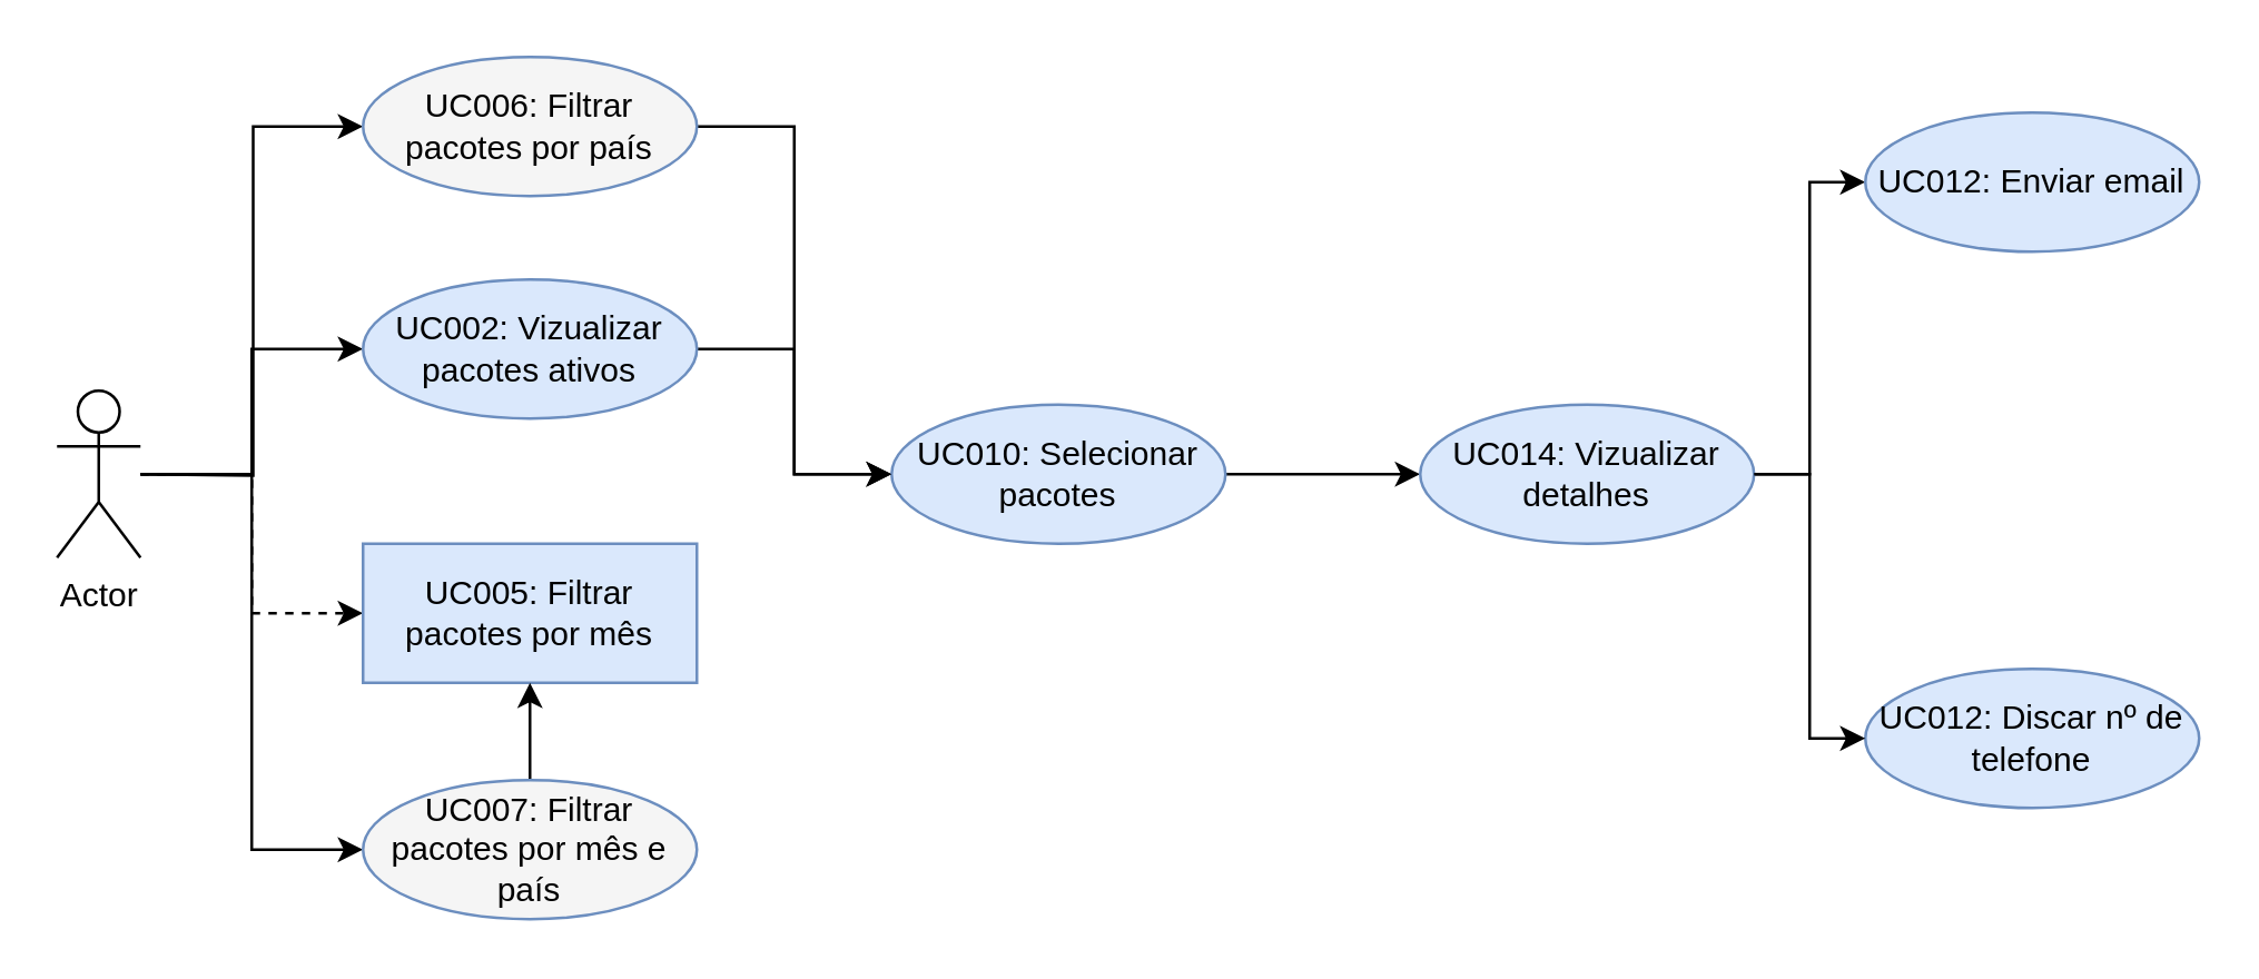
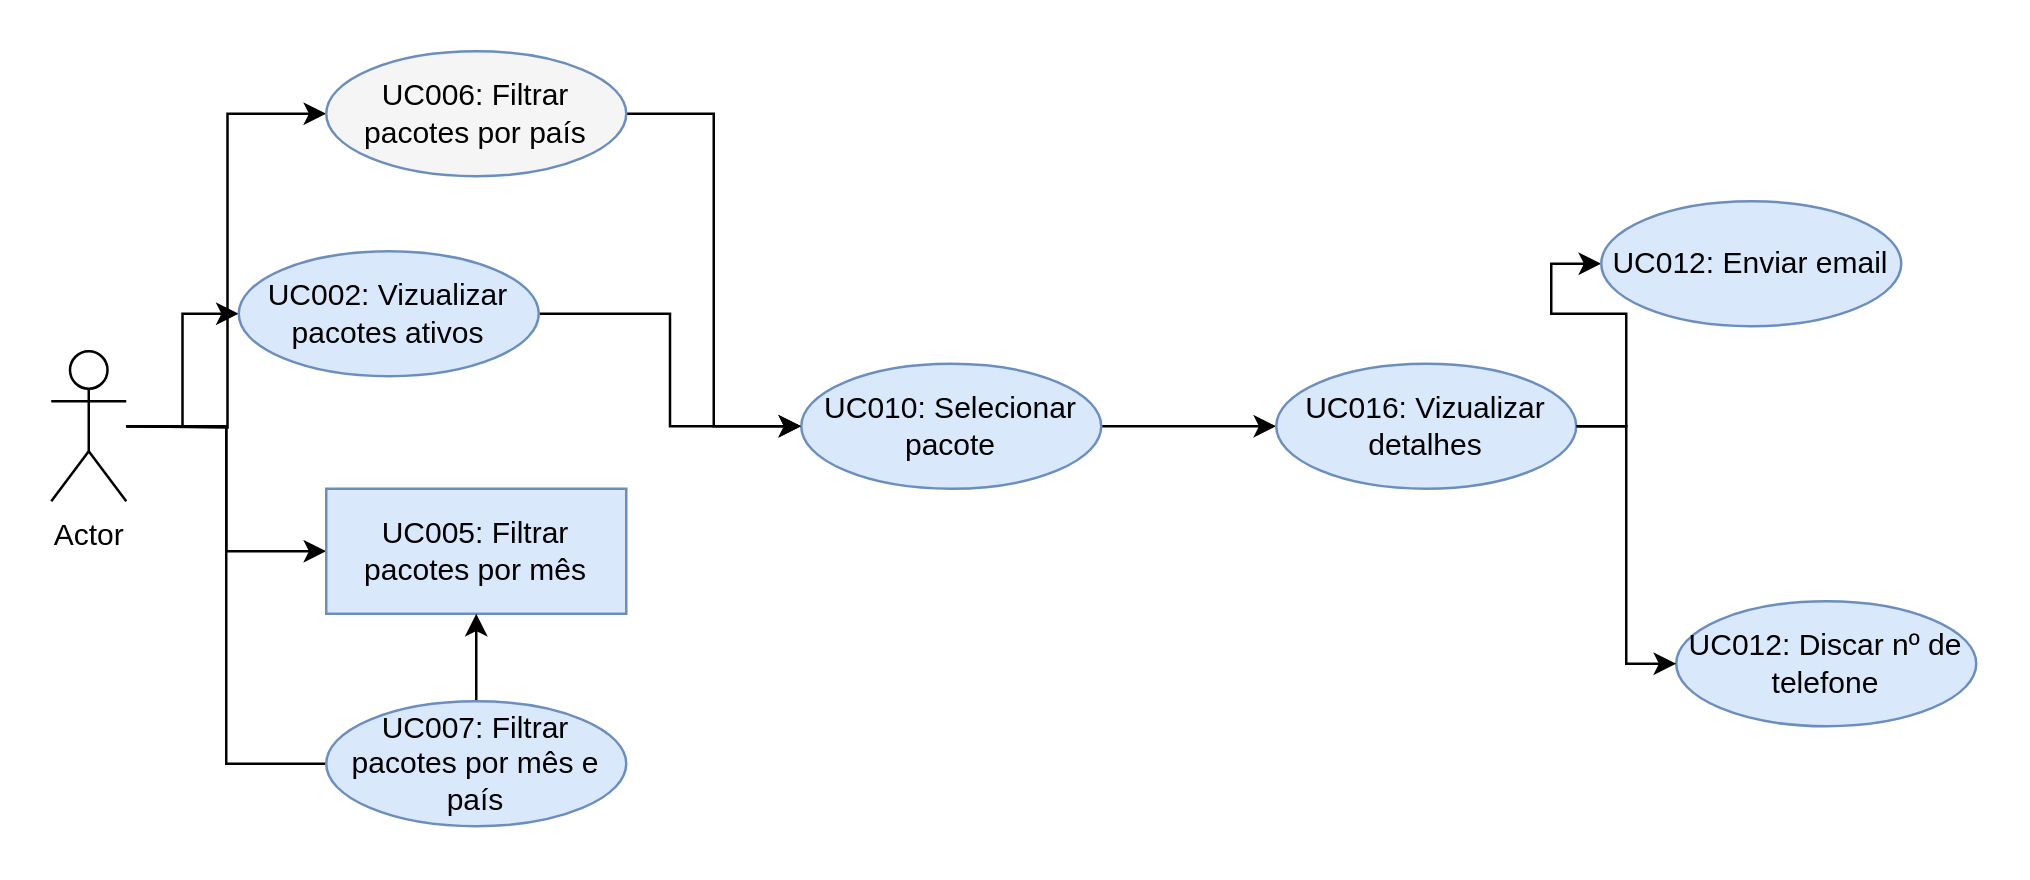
  <mxCell id="0" />
  <mxCell id="1" parent="0" />
  <mxCell id="2" value="" style="edgeStyle=orthogonalEdgeStyle;rounded=0;orthogonalLoop=1;jettySize=auto;html=1;entryX=0;entryY=0.5;entryDx=0;entryDy=0;" edge="1" parent="1" target="18"><mxGeometry relative="1" as="geometry"><mxPoint x="50" y="170" as="sourcePoint" /></mxGeometry></mxCell>
  <mxCell id="3" value="" style="edgeStyle=orthogonalEdgeStyle;rounded=0;orthogonalLoop=1;jettySize=auto;html=1;entryX=0;entryY=0.5;entryDx=0;entryDy=0;" edge="1" parent="1" source="6" target="8"><mxGeometry relative="1" as="geometry"><mxPoint x="35" y="280" as="targetPoint" /></mxGeometry></mxCell>
- <mxCell id="4" value="" style="edgeStyle=orthogonalEdgeStyle;rounded=0;orthogonalLoop=1;jettySize=auto;html=1;entryX=0;entryY=0.5;entryDx=0;entryDy=0;dashed=1;" edge="1" parent="1" source="6" target="16"><mxGeometry relative="1" as="geometry"><mxPoint x="35" y="280" as="targetPoint" /></mxGeometry></mxCell>
- <mxCell id="5" value="" style="edgeStyle=orthogonalEdgeStyle;rounded=0;orthogonalLoop=1;jettySize=auto;html=1;entryX=0;entryY=0.5;entryDx=0;entryDy=0;" edge="1" parent="1" source="6" target="20"><mxGeometry relative="1" as="geometry"><mxPoint x="35" y="280" as="targetPoint" /></mxGeometry></mxCell>
+ <mxCell id="4" value="" style="edgeStyle=orthogonalEdgeStyle;rounded=0;orthogonalLoop=1;jettySize=auto;html=1;entryX=0;entryY=0.5;entryDx=0;entryDy=0;" edge="1" parent="1" source="6" target="16"><mxGeometry relative="1" as="geometry"><mxPoint x="35" y="280" as="targetPoint" /></mxGeometry></mxCell>
+ <mxCell id="5" value="" style="edgeStyle=orthogonalEdgeStyle;rounded=0;orthogonalLoop=1;jettySize=auto;html=1;entryX=0;entryY=0.5;entryDx=0;entryDy=0;endArrow=none;" edge="1" parent="1" source="6" target="20"><mxGeometry relative="1" as="geometry"><mxPoint x="35" y="280" as="targetPoint" /></mxGeometry></mxCell>
  <mxCell id="6" value="Actor" style="shape=umlActor;verticalLabelPosition=bottom;labelBackgroundColor=#ffffff;verticalAlign=top;html=1;outlineConnect=0;" vertex="1" parent="1"><mxGeometry x="20" y="140" width="30" height="60" as="geometry" /></mxCell>
  <mxCell id="7" value="" style="edgeStyle=orthogonalEdgeStyle;rounded=0;orthogonalLoop=1;jettySize=auto;html=1;entryX=0;entryY=0.5;entryDx=0;entryDy=0;" edge="1" parent="1" source="8" target="10"><mxGeometry relative="1" as="geometry" /></mxCell>
- <mxCell id="8" value="UC002: Vizualizar pacotes ativos" style="ellipse;whiteSpace=wrap;html=1;fillColor=#dae8fc;strokeColor=#6c8ebf;" vertex="1" parent="1"><mxGeometry x="130" y="100" width="120" height="50" as="geometry" /></mxCell>
+ <mxCell id="8" value="UC002: Vizualizar pacotes ativos" style="ellipse;whiteSpace=wrap;html=1;fillColor=#dae8fc;strokeColor=#6c8ebf;" vertex="1" parent="1"><mxGeometry x="95" y="100" width="120" height="50" as="geometry" /></mxCell>
  <mxCell id="9" value="" style="edgeStyle=orthogonalEdgeStyle;rounded=0;orthogonalLoop=1;jettySize=auto;html=1;" edge="1" parent="1" source="10" target="12"><mxGeometry relative="1" as="geometry" /></mxCell>
- <mxCell id="10" value="UC010: Selecionar pacotes" style="ellipse;whiteSpace=wrap;html=1;fillColor=#dae8fc;strokeColor=#6c8ebf;" vertex="1" parent="1"><mxGeometry x="320" y="145" width="120" height="50" as="geometry" /></mxCell>
+ <mxCell id="10" value="UC010: Selecionar pacote" style="ellipse;whiteSpace=wrap;html=1;fillColor=#dae8fc;strokeColor=#6c8ebf;" vertex="1" parent="1"><mxGeometry x="320" y="145" width="120" height="50" as="geometry" /></mxCell>
  <mxCell id="11" value="" style="edgeStyle=orthogonalEdgeStyle;rounded=0;orthogonalLoop=1;jettySize=auto;html=1;entryX=0;entryY=0.5;entryDx=0;entryDy=0;" edge="1" parent="1" source="12" target="13"><mxGeometry relative="1" as="geometry"><mxPoint x="570" y="65" as="targetPoint" /></mxGeometry></mxCell>
- <mxCell id="12" value="UC014: Vizualizar detalhes" style="ellipse;whiteSpace=wrap;html=1;fillColor=#dae8fc;strokeColor=#6c8ebf;" vertex="1" parent="1"><mxGeometry x="510" y="145" width="120" height="50" as="geometry" /></mxCell>
- <mxCell id="13" value="UC012: Enviar email" style="ellipse;whiteSpace=wrap;html=1;fillColor=#dae8fc;strokeColor=#6c8ebf;" vertex="1" parent="1"><mxGeometry x="670" y="40" width="120" height="50" as="geometry" /></mxCell>
+ <mxCell id="12" value="UC016: Vizualizar detalhes" style="ellipse;whiteSpace=wrap;html=1;fillColor=#dae8fc;strokeColor=#6c8ebf;" vertex="1" parent="1"><mxGeometry x="510" y="145" width="120" height="50" as="geometry" /></mxCell>
+ <mxCell id="13" value="UC012: Enviar email" style="ellipse;whiteSpace=wrap;html=1;fillColor=#dae8fc;strokeColor=#6c8ebf;" vertex="1" parent="1"><mxGeometry x="640" y="80" width="120" height="50" as="geometry" /></mxCell>
  <mxCell id="14" value="UC012: Discar nº de telefone" style="ellipse;whiteSpace=wrap;html=1;fillColor=#dae8fc;strokeColor=#6c8ebf;" vertex="1" parent="1"><mxGeometry x="670" y="240" width="120" height="50" as="geometry" /></mxCell>
  <mxCell id="15" value="" style="edgeStyle=orthogonalEdgeStyle;rounded=0;orthogonalLoop=1;jettySize=auto;html=1;entryX=0;entryY=0.5;entryDx=0;entryDy=0;exitX=1;exitY=0.5;exitDx=0;exitDy=0;" edge="1" parent="1" source="12" target="14"><mxGeometry relative="1" as="geometry"><mxPoint x="590" y="290" as="sourcePoint" /><mxPoint x="630" y="185" as="targetPoint" /></mxGeometry></mxCell>
  <mxCell id="16" value="UC005: Filtrar pacotes por mês" style="whiteSpace=wrap;html=1;fillColor=#dae8fc;strokeColor=#6c8ebf;rounded=0;" vertex="1" parent="1"><mxGeometry x="130" y="195" width="120" height="50" as="geometry" /></mxCell>
  <mxCell id="17" value="" style="edgeStyle=orthogonalEdgeStyle;rounded=0;orthogonalLoop=1;jettySize=auto;html=1;entryX=0;entryY=0.5;entryDx=0;entryDy=0;" edge="1" parent="1" source="18" target="10"><mxGeometry relative="1" as="geometry"><mxPoint x="330" y="45" as="targetPoint" /></mxGeometry></mxCell>
  <mxCell id="18" value="UC006: Filtrar pacotes por país" style="ellipse;whiteSpace=wrap;html=1;fillColor=#f5f5f5;strokeColor=#6c8ebf;" vertex="1" parent="1"><mxGeometry x="130" y="20" width="120" height="50" as="geometry" /></mxCell>
  <mxCell id="19" value="" style="edgeStyle=orthogonalEdgeStyle;rounded=0;orthogonalLoop=1;jettySize=auto;html=1;" edge="1" parent="1" source="20" target="16"><mxGeometry relative="1" as="geometry"><mxPoint x="330" y="305" as="targetPoint" /></mxGeometry></mxCell>
- <mxCell id="20" value="UC007: Filtrar pacotes por mês e país" style="ellipse;whiteSpace=wrap;html=1;fillColor=#f5f5f5;strokeColor=#6c8ebf;" vertex="1" parent="1"><mxGeometry x="130" y="280" width="120" height="50" as="geometry" /></mxCell>
+ <mxCell id="20" value="UC007: Filtrar pacotes por mês e país" style="ellipse;whiteSpace=wrap;html=1;fillColor=#dae8fc;strokeColor=#6c8ebf;" vertex="1" parent="1"><mxGeometry x="130" y="280" width="120" height="50" as="geometry" /></mxCell>
